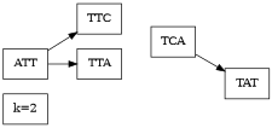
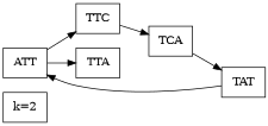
  digraph {
    fontname=Courier
    rankdir=LR
    node [shape=record]
    n1 [label="k=2"]
    n2 [label=ATT]
    n3 [label=TTC]
    n4 [label=TTA]
    n5 [label=TCA]
    n6 [label=TAT]
    n2 -> n3
    n2 -> n4
+   n3 -> n5
    n5 -> n6
+   n6 -> n2
  }
